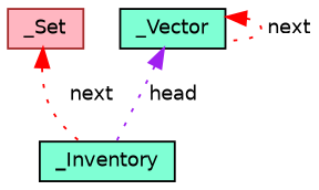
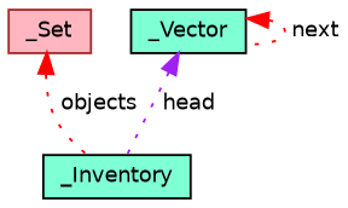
  digraph {
    node [color=black fillcolor=aquamarine fontname=Helvetica fontsize=10 shape=record style=filled]
    edge [color=red dir=back fontname=Helvetica fontsize=10 labelfontname=Helvetica labelfontsize=10 style=dotted]
    n1 [fontcolor=black height=0.2 label=_Inventory width=0.4]
    n2 [color=brown fillcolor=lightpink height=0.2 label=_Set width=0.4]
    n3 [height=0.2 label=_Vector width=0.4]
-   n2 -> n1 [label=" next"]
+   n2 -> n1 [label=" objects"]
    n3 -> n1 [color=purple label=" head"]
    n3 -> n3 [label=" next"]
  }
